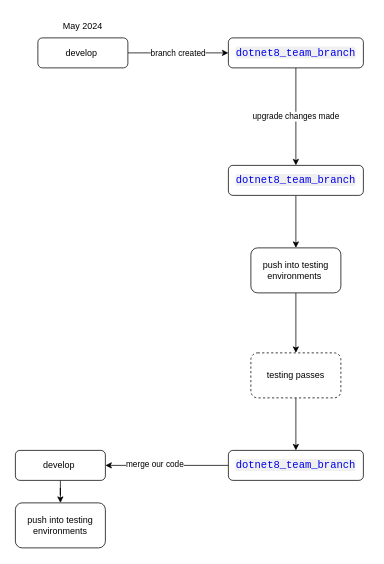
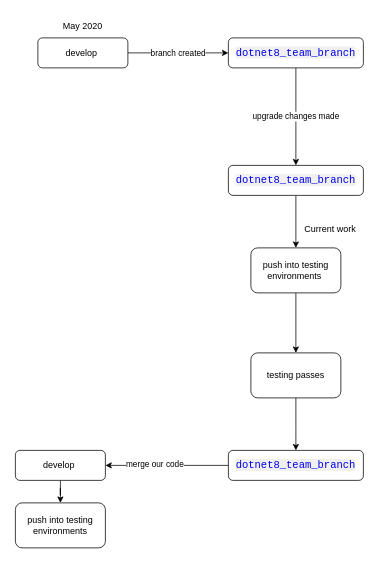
  <mxCell id="0" />
  <mxCell id="1" parent="0" />
  <mxCell id="2" value="branch created" style="edgeStyle=orthogonalEdgeStyle;rounded=0;orthogonalLoop=1;jettySize=auto;html=1;" edge="1" parent="1" source="3" target="6"><mxGeometry relative="1" as="geometry" /></mxCell>
  <mxCell id="3" value="develop&amp;nbsp;" style="rounded=1;whiteSpace=wrap;html=1;fontSize=12;glass=0;strokeWidth=1;shadow=0;" parent="1" vertex="1"><mxGeometry x="50" y="50" width="120" height="40" as="geometry" /></mxCell>
- <mxCell id="4" value="May 2024" style="text;html=1;align=center;verticalAlign=middle;whiteSpace=wrap;rounded=0;" vertex="1" parent="1"><mxGeometry x="80" y="20" width="60" height="30" as="geometry" /></mxCell>
+ <mxCell id="4" value="May 2020" style="text;html=1;align=center;verticalAlign=middle;whiteSpace=wrap;rounded=0;" vertex="1" parent="1"><mxGeometry x="80" y="20" width="60" height="30" as="geometry" /></mxCell>
  <mxCell id="5" value="upgrade changes made" style="edgeStyle=orthogonalEdgeStyle;rounded=0;orthogonalLoop=1;jettySize=auto;html=1;" edge="1" parent="1" source="6" target="8"><mxGeometry relative="1" as="geometry" /></mxCell>
  <mxCell id="6" value="&lt;a style=&quot;box-sizing: border-box; font-family: Menlo, Consolas, &amp;quot;Courier New&amp;quot;, monospace; border-radius: 2px; cursor: pointer; outline: transparent; text-decoration-line: none; transition: color 80ms cubic-bezier(0.165, 0.84, 0.44, 1), background 80ms linear; background-color: var(--palette-black-alpha-6,rgba(0, 0, 0, .06)); font-size: 14px; text-align: start;&quot; tabindex=&quot;0&quot; href=&quot;https://dev.azure.com/tfl-td-revenue/8031d122-f315-43d8-85b8-fbfa5644061c/_git/RAE?version=GBfeature/dotnet8_team_branch&quot; data-focuszone=&quot;focuszone-709&quot; class=&quot;monospaced-text bolt-link no-underline-link&quot;&gt;dotnet8_team_branch&lt;/a&gt;" style="rounded=1;whiteSpace=wrap;html=1;fontSize=12;glass=0;strokeWidth=1;shadow=0;" vertex="1" parent="1"><mxGeometry x="304" y="50" width="180" height="40" as="geometry" /></mxCell>
  <mxCell id="7" value="" style="edgeStyle=orthogonalEdgeStyle;rounded=0;orthogonalLoop=1;jettySize=auto;html=1;" edge="1" parent="1" source="8" target="10"><mxGeometry relative="1" as="geometry" /></mxCell>
  <mxCell id="8" value="&lt;a style=&quot;box-sizing: border-box; font-family: Menlo, Consolas, &amp;quot;Courier New&amp;quot;, monospace; border-radius: 2px; cursor: pointer; outline: transparent; text-decoration-line: none; transition: color 80ms cubic-bezier(0.165, 0.84, 0.44, 1), background 80ms linear; background-color: var(--palette-black-alpha-6,rgba(0, 0, 0, .06)); font-size: 14px; text-align: start;&quot; tabindex=&quot;0&quot; href=&quot;https://dev.azure.com/tfl-td-revenue/8031d122-f315-43d8-85b8-fbfa5644061c/_git/RAE?version=GBfeature/dotnet8_team_branch&quot; data-focuszone=&quot;focuszone-709&quot; class=&quot;monospaced-text bolt-link no-underline-link&quot;&gt;dotnet8_team_branch&lt;/a&gt;" style="rounded=1;whiteSpace=wrap;html=1;fontSize=12;glass=0;strokeWidth=1;shadow=0;" vertex="1" parent="1"><mxGeometry x="304" y="220" width="180" height="40" as="geometry" /></mxCell>
  <mxCell id="9" value="" style="edgeStyle=orthogonalEdgeStyle;rounded=0;orthogonalLoop=1;jettySize=auto;html=1;" edge="1" parent="1" source="10" target="12"><mxGeometry relative="1" as="geometry" /></mxCell>
  <mxCell id="10" value="push into testing environments&amp;nbsp;" style="whiteSpace=wrap;html=1;rounded=1;glass=0;strokeWidth=1;shadow=0;" vertex="1" parent="1"><mxGeometry x="334" y="330" width="120" height="60" as="geometry" /></mxCell>
  <mxCell id="11" value="" style="edgeStyle=orthogonalEdgeStyle;rounded=0;orthogonalLoop=1;jettySize=auto;html=1;" edge="1" parent="1" source="12"><mxGeometry relative="1" as="geometry"><mxPoint x="394" y="600" as="targetPoint" /></mxGeometry></mxCell>
- <mxCell id="12" value="testing passes" style="whiteSpace=wrap;html=1;rounded=1;glass=0;strokeWidth=1;shadow=0;dashed=1;" vertex="1" parent="1"><mxGeometry x="334" y="470" width="120" height="60" as="geometry" /></mxCell>
+ <mxCell id="12" value="testing passes" style="whiteSpace=wrap;html=1;rounded=1;glass=0;strokeWidth=1;shadow=0;" vertex="1" parent="1"><mxGeometry x="334" y="470" width="120" height="60" as="geometry" /></mxCell>
  <mxCell id="13" style="edgeStyle=orthogonalEdgeStyle;rounded=0;orthogonalLoop=1;jettySize=auto;html=1;" edge="1" parent="1" source="15" target="17"><mxGeometry relative="1" as="geometry" /></mxCell>
  <mxCell id="14" value="merge our code" style="edgeLabel;html=1;align=center;verticalAlign=middle;resizable=0;points=[];" vertex="1" connectable="0" parent="13"><mxGeometry x="0.21" y="-2" relative="1" as="geometry"><mxPoint as="offset" /></mxGeometry></mxCell>
  <mxCell id="15" value="&lt;a class=&quot;monospaced-text bolt-link no-underline-link&quot; data-focuszone=&quot;focuszone-709&quot; href=&quot;https://dev.azure.com/tfl-td-revenue/8031d122-f315-43d8-85b8-fbfa5644061c/_git/RAE?version=GBfeature/dotnet8_team_branch&quot; tabindex=&quot;0&quot; style=&quot;box-sizing: border-box; font-family: Menlo, Consolas, &amp;quot;Courier New&amp;quot;, monospace; border-radius: 2px; cursor: pointer; outline: transparent; text-decoration-line: none; transition: color 80ms cubic-bezier(0.165, 0.84, 0.44, 1), background 80ms linear; background-color: var(--palette-black-alpha-6,rgba(0, 0, 0, .06)); font-size: 14px; text-align: start;&quot;&gt;dotnet8_team_branch&lt;/a&gt;" style="rounded=1;whiteSpace=wrap;html=1;fontSize=12;glass=0;strokeWidth=1;shadow=0;" vertex="1" parent="1"><mxGeometry x="304" y="600" width="180" height="40" as="geometry" /></mxCell>
  <mxCell id="16" value="" style="edgeStyle=orthogonalEdgeStyle;rounded=0;orthogonalLoop=1;jettySize=auto;html=1;" edge="1" parent="1" source="17" target="19"><mxGeometry relative="1" as="geometry" /></mxCell>
  <mxCell id="17" value="develop&amp;nbsp;" style="rounded=1;whiteSpace=wrap;html=1;fontSize=12;glass=0;strokeWidth=1;shadow=0;" vertex="1" parent="1"><mxGeometry x="20" y="600" width="120" height="40" as="geometry" /></mxCell>
+ <mxCell id="18" value="Current work" style="text;html=1;align=center;verticalAlign=middle;whiteSpace=wrap;rounded=0;" vertex="1" parent="1"><mxGeometry x="390" y="290" width="100" height="30" as="geometry" /></mxCell>
  <mxCell id="19" value="push into testing environments" style="whiteSpace=wrap;html=1;rounded=1;glass=0;strokeWidth=1;shadow=0;" vertex="1" parent="1"><mxGeometry x="20" y="670" width="120" height="60" as="geometry" /></mxCell>
